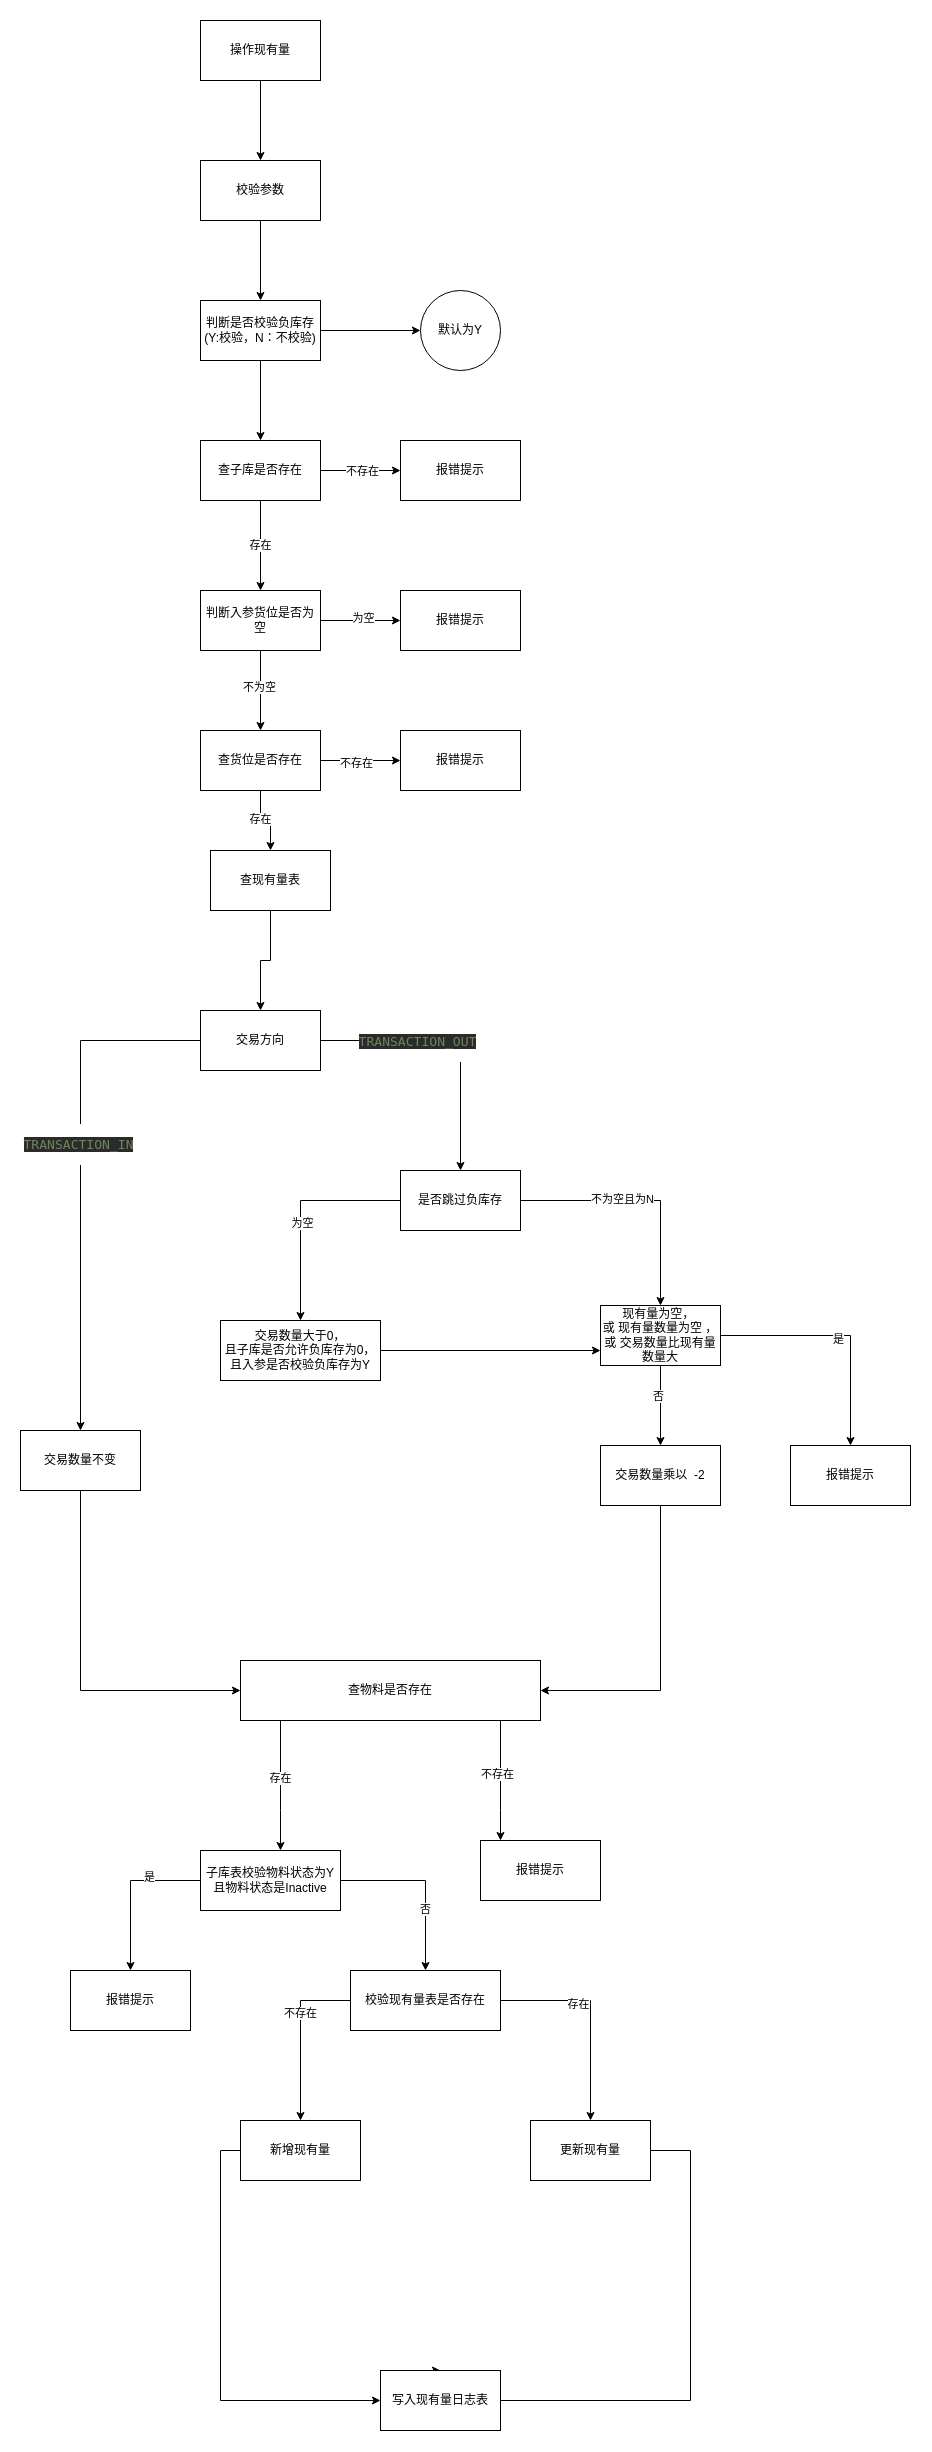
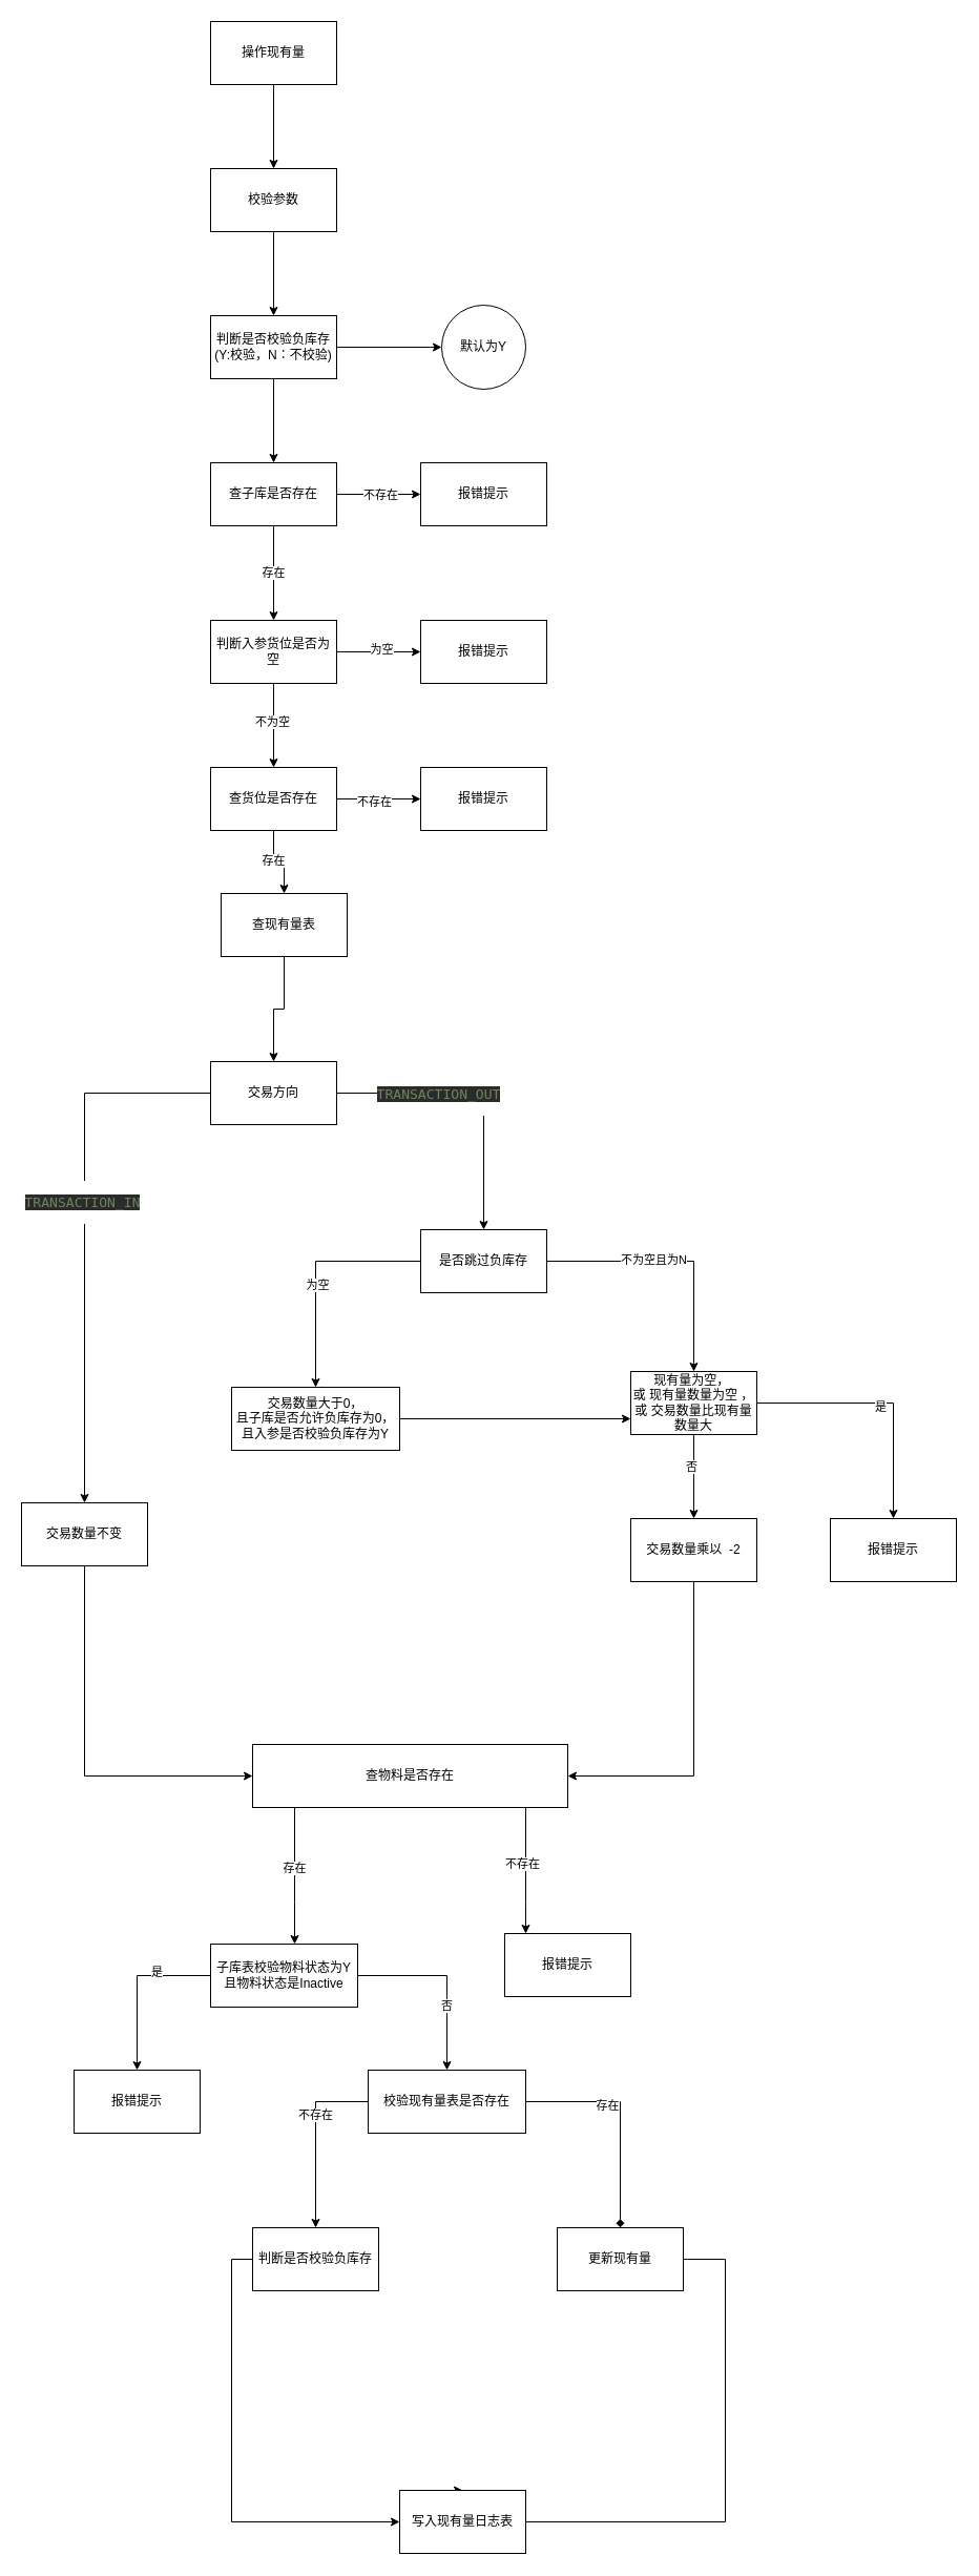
  <mxCell id="0" />
  <mxCell id="1" parent="0" />
  <mxCell id="2" value="" style="edgeStyle=orthogonalEdgeStyle;rounded=0;orthogonalLoop=1;jettySize=auto;html=1;" edge="1" parent="1" source="3" target="5"><mxGeometry relative="1" as="geometry" /></mxCell>
  <mxCell id="3" value="操作现有量" style="rounded=0;whiteSpace=wrap;html=1;" vertex="1" parent="1"><mxGeometry x="200" y="20" width="120" height="60" as="geometry" /></mxCell>
  <mxCell id="4" value="" style="edgeStyle=orthogonalEdgeStyle;rounded=0;orthogonalLoop=1;jettySize=auto;html=1;" edge="1" parent="1" source="5" target="8"><mxGeometry relative="1" as="geometry" /></mxCell>
  <mxCell id="5" value="校验参数" style="rounded=0;whiteSpace=wrap;html=1;" vertex="1" parent="1"><mxGeometry x="200" y="160" width="120" height="60" as="geometry" /></mxCell>
  <mxCell id="6" value="" style="edgeStyle=orthogonalEdgeStyle;rounded=0;orthogonalLoop=1;jettySize=auto;html=1;" edge="1" parent="1" source="8" target="9"><mxGeometry relative="1" as="geometry" /></mxCell>
  <mxCell id="7" value="" style="edgeStyle=orthogonalEdgeStyle;rounded=0;orthogonalLoop=1;jettySize=auto;html=1;" edge="1" parent="1" source="8" target="14"><mxGeometry relative="1" as="geometry" /></mxCell>
  <mxCell id="8" value="判断是否校验负库存(Y:校验，N：不校验)" style="whiteSpace=wrap;html=1;rounded=0;" vertex="1" parent="1"><mxGeometry x="200" y="300" width="120" height="60" as="geometry" /></mxCell>
  <mxCell id="9" value="默认为Y" style="ellipse;whiteSpace=wrap;html=1;rounded=0;" vertex="1" parent="1"><mxGeometry x="420" y="290" width="80" height="80" as="geometry" /></mxCell>
  <mxCell id="10" value="" style="edgeStyle=orthogonalEdgeStyle;rounded=0;orthogonalLoop=1;jettySize=auto;html=1;" edge="1" parent="1" source="14" target="15"><mxGeometry relative="1" as="geometry" /></mxCell>
  <mxCell id="11" value="不存在" style="edgeLabel;html=1;align=center;verticalAlign=middle;resizable=0;points=[];" vertex="1" connectable="0" parent="10"><mxGeometry x="0.025" relative="1" as="geometry"><mxPoint as="offset" /></mxGeometry></mxCell>
  <mxCell id="12" value="" style="edgeStyle=orthogonalEdgeStyle;rounded=0;orthogonalLoop=1;jettySize=auto;html=1;" edge="1" parent="1" source="14" target="20"><mxGeometry relative="1" as="geometry" /></mxCell>
  <mxCell id="13" value="存在" style="edgeLabel;html=1;align=center;verticalAlign=middle;resizable=0;points=[];" vertex="1" connectable="0" parent="12"><mxGeometry x="-0.022" y="-1" relative="1" as="geometry"><mxPoint as="offset" /></mxGeometry></mxCell>
  <mxCell id="14" value="查子库是否存在" style="whiteSpace=wrap;html=1;rounded=0;" vertex="1" parent="1"><mxGeometry x="200" y="440" width="120" height="60" as="geometry" /></mxCell>
  <mxCell id="15" value="报错提示" style="whiteSpace=wrap;html=1;rounded=0;" vertex="1" parent="1"><mxGeometry x="400" y="440" width="120" height="60" as="geometry" /></mxCell>
  <mxCell id="16" value="" style="edgeStyle=orthogonalEdgeStyle;rounded=0;orthogonalLoop=1;jettySize=auto;html=1;" edge="1" parent="1" source="20" target="21"><mxGeometry relative="1" as="geometry" /></mxCell>
  <mxCell id="17" value="为空" style="edgeLabel;html=1;align=center;verticalAlign=middle;resizable=0;points=[];" vertex="1" connectable="0" parent="16"><mxGeometry x="0.05" y="3" relative="1" as="geometry"><mxPoint as="offset" /></mxGeometry></mxCell>
  <mxCell id="18" value="" style="edgeStyle=orthogonalEdgeStyle;rounded=0;orthogonalLoop=1;jettySize=auto;html=1;" edge="1" parent="1" source="20" target="26"><mxGeometry relative="1" as="geometry" /></mxCell>
  <mxCell id="19" value="不为空" style="edgeLabel;html=1;align=center;verticalAlign=middle;resizable=0;points=[];" vertex="1" connectable="0" parent="18"><mxGeometry x="-0.1" y="-2" relative="1" as="geometry"><mxPoint as="offset" /></mxGeometry></mxCell>
  <mxCell id="20" value="判断入参货位是否为空" style="whiteSpace=wrap;html=1;rounded=0;" vertex="1" parent="1"><mxGeometry x="200" y="590" width="120" height="60" as="geometry" /></mxCell>
  <mxCell id="21" value="报错提示" style="whiteSpace=wrap;html=1;rounded=0;" vertex="1" parent="1"><mxGeometry x="400" y="590" width="120" height="60" as="geometry" /></mxCell>
  <mxCell id="22" value="" style="edgeStyle=orthogonalEdgeStyle;rounded=0;orthogonalLoop=1;jettySize=auto;html=1;" edge="1" parent="1" source="26" target="27"><mxGeometry relative="1" as="geometry" /></mxCell>
  <mxCell id="23" value="不存在" style="edgeLabel;html=1;align=center;verticalAlign=middle;resizable=0;points=[];" vertex="1" connectable="0" parent="22"><mxGeometry x="-0.125" y="-2" relative="1" as="geometry"><mxPoint as="offset" /></mxGeometry></mxCell>
  <mxCell id="24" value="" style="edgeStyle=orthogonalEdgeStyle;rounded=0;orthogonalLoop=1;jettySize=auto;html=1;" edge="1" parent="1" source="26" target="29"><mxGeometry relative="1" as="geometry" /></mxCell>
  <mxCell id="25" value="存在" style="edgeLabel;html=1;align=center;verticalAlign=middle;resizable=0;points=[];" vertex="1" connectable="0" parent="24"><mxGeometry x="-0.2" y="-1" relative="1" as="geometry"><mxPoint as="offset" /></mxGeometry></mxCell>
  <mxCell id="26" value="查货位是否存在" style="whiteSpace=wrap;html=1;rounded=0;" vertex="1" parent="1"><mxGeometry x="200" y="730" width="120" height="60" as="geometry" /></mxCell>
  <mxCell id="27" value="报错提示" style="whiteSpace=wrap;html=1;rounded=0;" vertex="1" parent="1"><mxGeometry x="400" y="730" width="120" height="60" as="geometry" /></mxCell>
  <mxCell id="28" value="" style="edgeStyle=orthogonalEdgeStyle;rounded=0;orthogonalLoop=1;jettySize=auto;html=1;" edge="1" parent="1" source="29" target="34"><mxGeometry relative="1" as="geometry" /></mxCell>
  <mxCell id="29" value="查现有量表" style="whiteSpace=wrap;html=1;rounded=0;" vertex="1" parent="1"><mxGeometry x="210" y="850" width="120" height="60" as="geometry" /></mxCell>
  <mxCell id="30" value="" style="edgeStyle=orthogonalEdgeStyle;rounded=0;orthogonalLoop=1;jettySize=auto;html=1;entryX=0.5;entryY=0;entryDx=0;entryDy=0;" edge="1" parent="1" source="34" target="51"><mxGeometry relative="1" as="geometry"><mxPoint x="80" y="1445" as="targetPoint" /></mxGeometry></mxCell>
  <mxCell id="31" value="&lt;div style=&quot;background-color:#2b2b2b;color:#a9b7c6&quot;&gt;&lt;pre style=&quot;font-family:'JetBrains Mono',monospace;font-size:9.8pt;&quot;&gt;&lt;span style=&quot;color:#6a8759;&quot;&gt;TRANSACTION_IN&lt;/span&gt;&lt;/pre&gt;&lt;/div&gt;" style="edgeLabel;html=1;align=center;verticalAlign=middle;resizable=0;points=[];" vertex="1" connectable="0" parent="30"><mxGeometry x="-0.125" y="-3" relative="1" as="geometry"><mxPoint as="offset" /></mxGeometry></mxCell>
  <mxCell id="32" value="" style="edgeStyle=orthogonalEdgeStyle;rounded=0;orthogonalLoop=1;jettySize=auto;html=1;" edge="1" parent="1" source="34" target="39"><mxGeometry relative="1" as="geometry" /></mxCell>
  <mxCell id="33" value="&lt;div style=&quot;background-color:#2b2b2b;color:#a9b7c6&quot;&gt;&lt;pre style=&quot;font-family:'JetBrains Mono',monospace;font-size:9.8pt;&quot;&gt;&lt;span style=&quot;color:#6a8759;&quot;&gt;TRANSACTION_OUT&lt;/span&gt;&lt;/pre&gt;&lt;/div&gt;" style="edgeLabel;html=1;align=center;verticalAlign=middle;resizable=0;points=[];" vertex="1" connectable="0" parent="32"><mxGeometry x="-0.289" relative="1" as="geometry"><mxPoint as="offset" /></mxGeometry></mxCell>
  <mxCell id="34" value="交易方向" style="whiteSpace=wrap;html=1;rounded=0;" vertex="1" parent="1"><mxGeometry x="200" y="1010" width="120" height="60" as="geometry" /></mxCell>
  <mxCell id="35" value="" style="edgeStyle=orthogonalEdgeStyle;rounded=0;orthogonalLoop=1;jettySize=auto;html=1;" edge="1" parent="1" source="39" target="44"><mxGeometry relative="1" as="geometry" /></mxCell>
  <mxCell id="36" value="不为空且为N" style="edgeLabel;html=1;align=center;verticalAlign=middle;resizable=0;points=[];" vertex="1" connectable="0" parent="35"><mxGeometry x="-0.175" y="2" relative="1" as="geometry"><mxPoint as="offset" /></mxGeometry></mxCell>
  <mxCell id="37" value="" style="edgeStyle=orthogonalEdgeStyle;rounded=0;orthogonalLoop=1;jettySize=auto;html=1;" edge="1" parent="1" source="39" target="47"><mxGeometry relative="1" as="geometry" /></mxCell>
  <mxCell id="38" value="为空" style="edgeLabel;html=1;align=center;verticalAlign=middle;resizable=0;points=[];" vertex="1" connectable="0" parent="37"><mxGeometry x="0.11" y="1" relative="1" as="geometry"><mxPoint as="offset" /></mxGeometry></mxCell>
  <mxCell id="39" value="是否跳过负库存" style="whiteSpace=wrap;html=1;rounded=0;" vertex="1" parent="1"><mxGeometry x="400" y="1170" width="120" height="60" as="geometry" /></mxCell>
  <mxCell id="40" value="" style="edgeStyle=orthogonalEdgeStyle;rounded=0;orthogonalLoop=1;jettySize=auto;html=1;" edge="1" parent="1" source="44" target="45"><mxGeometry relative="1" as="geometry" /></mxCell>
  <mxCell id="41" value="是" style="edgeLabel;html=1;align=center;verticalAlign=middle;resizable=0;points=[];" vertex="1" connectable="0" parent="40"><mxGeometry x="-0.025" y="-3" relative="1" as="geometry"><mxPoint as="offset" /></mxGeometry></mxCell>
  <mxCell id="42" value="" style="edgeStyle=orthogonalEdgeStyle;rounded=0;orthogonalLoop=1;jettySize=auto;html=1;" edge="1" parent="1" source="44" target="49"><mxGeometry relative="1" as="geometry" /></mxCell>
  <mxCell id="43" value="否" style="edgeLabel;html=1;align=center;verticalAlign=middle;resizable=0;points=[];" vertex="1" connectable="0" parent="42"><mxGeometry x="-0.25" y="-3" relative="1" as="geometry"><mxPoint as="offset" /></mxGeometry></mxCell>
  <mxCell id="44" value="现有量为空，&amp;nbsp;&lt;div&gt;或 现有量数量为空 ，或 交易数量比现有量数量大&lt;/div&gt;" style="whiteSpace=wrap;html=1;rounded=0;" vertex="1" parent="1"><mxGeometry x="600" y="1305" width="120" height="60" as="geometry" /></mxCell>
  <mxCell id="45" value="报错提示" style="whiteSpace=wrap;html=1;rounded=0;" vertex="1" parent="1"><mxGeometry x="790" y="1445" width="120" height="60" as="geometry" /></mxCell>
  <mxCell id="46" style="edgeStyle=orthogonalEdgeStyle;rounded=0;orthogonalLoop=1;jettySize=auto;html=1;entryX=0;entryY=0.75;entryDx=0;entryDy=0;" edge="1" parent="1" source="47" target="44"><mxGeometry relative="1" as="geometry" /></mxCell>
  <mxCell id="47" value="交易数量大于0，&lt;div&gt;且子库是否允许负库存为0，&lt;/div&gt;&lt;div&gt;且入参是否校验负库存为Y&lt;/div&gt;" style="whiteSpace=wrap;html=1;rounded=0;" vertex="1" parent="1"><mxGeometry x="220" y="1320" width="160" height="60" as="geometry" /></mxCell>
  <mxCell id="48" style="edgeStyle=orthogonalEdgeStyle;rounded=0;orthogonalLoop=1;jettySize=auto;html=1;entryX=1;entryY=0.5;entryDx=0;entryDy=0;" edge="1" parent="1" source="49" target="56"><mxGeometry relative="1" as="geometry"><Array as="points"><mxPoint x="660" y="1690" /></Array></mxGeometry></mxCell>
  <mxCell id="49" value="交易数量乘以&amp;nbsp; -2" style="whiteSpace=wrap;html=1;rounded=0;" vertex="1" parent="1"><mxGeometry x="600" y="1445" width="120" height="60" as="geometry" /></mxCell>
  <mxCell id="50" value="" style="edgeStyle=orthogonalEdgeStyle;rounded=0;orthogonalLoop=1;jettySize=auto;html=1;" edge="1" parent="1" source="51" target="56"><mxGeometry relative="1" as="geometry"><Array as="points"><mxPoint x="80" y="1690" /></Array></mxGeometry></mxCell>
  <mxCell id="51" value="交易数量不变" style="rounded=0;whiteSpace=wrap;html=1;" vertex="1" parent="1"><mxGeometry x="20" y="1430" width="120" height="60" as="geometry" /></mxCell>
  <mxCell id="52" value="" style="edgeStyle=orthogonalEdgeStyle;rounded=0;orthogonalLoop=1;jettySize=auto;html=1;" edge="1" parent="1" source="56" target="57"><mxGeometry relative="1" as="geometry"><Array as="points"><mxPoint x="500" y="1810" /><mxPoint x="500" y="1810" /></Array></mxGeometry></mxCell>
  <mxCell id="53" value="不存在" style="edgeLabel;html=1;align=center;verticalAlign=middle;resizable=0;points=[];" vertex="1" connectable="0" parent="52"><mxGeometry x="-0.125" y="-4" relative="1" as="geometry"><mxPoint as="offset" /></mxGeometry></mxCell>
  <mxCell id="54" value="" style="edgeStyle=orthogonalEdgeStyle;rounded=0;orthogonalLoop=1;jettySize=auto;html=1;" edge="1" parent="1" source="56" target="62"><mxGeometry relative="1" as="geometry"><Array as="points"><mxPoint x="280" y="1810" /><mxPoint x="280" y="1810" /></Array></mxGeometry></mxCell>
  <mxCell id="55" value="存在" style="edgeLabel;html=1;align=center;verticalAlign=middle;resizable=0;points=[];" vertex="1" connectable="0" parent="54"><mxGeometry x="-0.125" y="-1" relative="1" as="geometry"><mxPoint as="offset" /></mxGeometry></mxCell>
  <mxCell id="56" value="查物料是否存在" style="whiteSpace=wrap;html=1;rounded=0;" vertex="1" parent="1"><mxGeometry x="240" y="1660" width="300" height="60" as="geometry" /></mxCell>
  <mxCell id="57" value="报错提示" style="whiteSpace=wrap;html=1;rounded=0;" vertex="1" parent="1"><mxGeometry x="480" y="1840" width="120" height="60" as="geometry" /></mxCell>
  <mxCell id="58" value="" style="edgeStyle=orthogonalEdgeStyle;rounded=0;orthogonalLoop=1;jettySize=auto;html=1;" edge="1" parent="1" source="62" target="63"><mxGeometry relative="1" as="geometry" /></mxCell>
  <mxCell id="59" value="是" style="edgeLabel;html=1;align=center;verticalAlign=middle;resizable=0;points=[];" vertex="1" connectable="0" parent="58"><mxGeometry x="-0.35" y="-4" relative="1" as="geometry"><mxPoint as="offset" /></mxGeometry></mxCell>
  <mxCell id="60" value="" style="edgeStyle=orthogonalEdgeStyle;rounded=0;orthogonalLoop=1;jettySize=auto;html=1;" edge="1" parent="1" source="62" target="68"><mxGeometry relative="1" as="geometry" /></mxCell>
  <mxCell id="61" value="否" style="edgeLabel;html=1;align=center;verticalAlign=middle;resizable=0;points=[];" vertex="1" connectable="0" parent="60"><mxGeometry x="0.289" y="-1" relative="1" as="geometry"><mxPoint as="offset" /></mxGeometry></mxCell>
  <mxCell id="62" value="子库表校验物料状态为Y&lt;div&gt;且物料状态是Inactive&lt;/div&gt;" style="whiteSpace=wrap;html=1;rounded=0;" vertex="1" parent="1"><mxGeometry x="200" y="1850" width="140" height="60" as="geometry" /></mxCell>
  <mxCell id="63" value="报错提示" style="whiteSpace=wrap;html=1;rounded=0;" vertex="1" parent="1"><mxGeometry x="70" y="1970" width="120" height="60" as="geometry" /></mxCell>
  <mxCell id="64" value="" style="edgeStyle=orthogonalEdgeStyle;rounded=0;orthogonalLoop=1;jettySize=auto;html=1;" edge="1" parent="1" source="68" target="70"><mxGeometry relative="1" as="geometry"><Array as="points"><mxPoint x="300" y="2000" /></Array></mxGeometry></mxCell>
  <mxCell id="65" value="不存在" style="edgeLabel;html=1;align=center;verticalAlign=middle;resizable=0;points=[];" vertex="1" connectable="0" parent="64"><mxGeometry x="-0.275" y="-1" relative="1" as="geometry"><mxPoint as="offset" /></mxGeometry></mxCell>
- <mxCell id="66" value="" style="edgeStyle=orthogonalEdgeStyle;rounded=0;orthogonalLoop=1;jettySize=auto;html=1;" edge="1" parent="1" source="68" target="72"><mxGeometry relative="1" as="geometry" /></mxCell>
+ <mxCell id="66" value="" style="edgeStyle=orthogonalEdgeStyle;rounded=0;orthogonalLoop=1;jettySize=auto;html=1;endArrow=diamond;" edge="1" parent="1" source="68" target="72"><mxGeometry relative="1" as="geometry" /></mxCell>
  <mxCell id="67" value="存在" style="edgeLabel;html=1;align=center;verticalAlign=middle;resizable=0;points=[];" vertex="1" connectable="0" parent="66"><mxGeometry x="-0.263" y="-3" relative="1" as="geometry"><mxPoint as="offset" /></mxGeometry></mxCell>
  <mxCell id="68" value="校验现有量表是否存在" style="whiteSpace=wrap;html=1;rounded=0;" vertex="1" parent="1"><mxGeometry x="350" y="1970" width="150" height="60" as="geometry" /></mxCell>
  <mxCell id="69" value="" style="edgeStyle=orthogonalEdgeStyle;rounded=0;orthogonalLoop=1;jettySize=auto;html=1;" edge="1" parent="1" source="70" target="73"><mxGeometry relative="1" as="geometry"><Array as="points"><mxPoint x="220" y="2150" /><mxPoint x="220" y="2400" /></Array></mxGeometry></mxCell>
- <mxCell id="70" value="新增现有量" style="whiteSpace=wrap;html=1;rounded=0;" vertex="1" parent="1"><mxGeometry x="240" y="2120" width="120" height="60" as="geometry" /></mxCell>
+ <mxCell id="70" value="判断是否校验负库存" style="whiteSpace=wrap;html=1;rounded=0;" vertex="1" parent="1"><mxGeometry x="240" y="2120" width="120" height="60" as="geometry" /></mxCell>
  <mxCell id="71" style="edgeStyle=orthogonalEdgeStyle;rounded=0;orthogonalLoop=1;jettySize=auto;html=1;entryX=0.5;entryY=0;entryDx=0;entryDy=0;" edge="1" parent="1" source="72" target="73"><mxGeometry relative="1" as="geometry"><Array as="points"><mxPoint x="690" y="2150" /><mxPoint x="690" y="2400" /><mxPoint x="420" y="2400" /></Array></mxGeometry></mxCell>
  <mxCell id="72" value="更新现有量" style="whiteSpace=wrap;html=1;rounded=0;" vertex="1" parent="1"><mxGeometry x="530" y="2120" width="120" height="60" as="geometry" /></mxCell>
  <mxCell id="73" value="写入现有量日志表" style="whiteSpace=wrap;html=1;rounded=0;" vertex="1" parent="1"><mxGeometry x="380" y="2370" width="120" height="60" as="geometry" /></mxCell>
